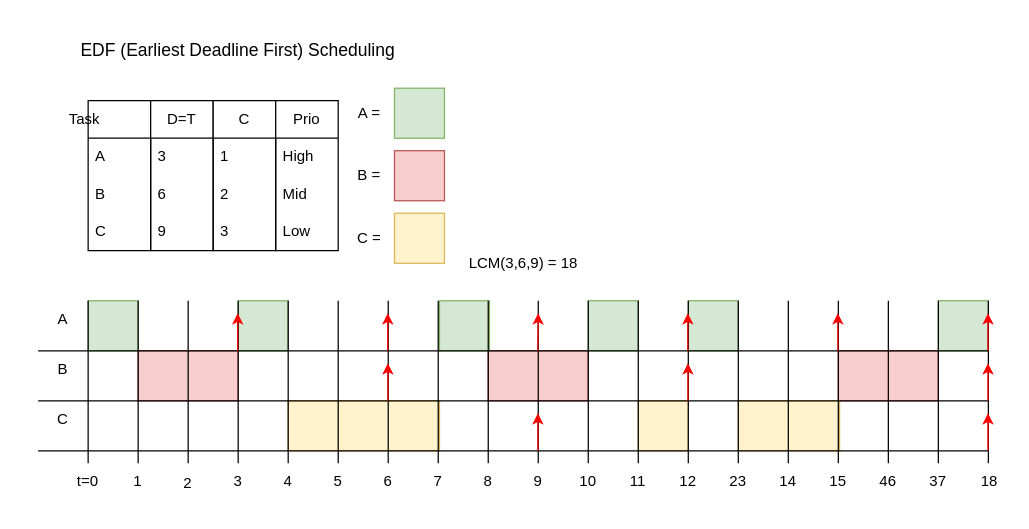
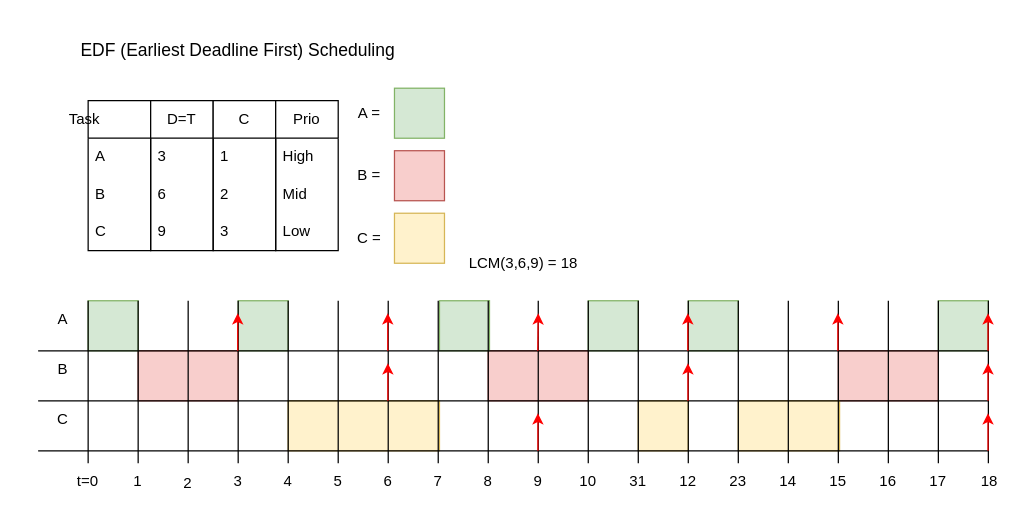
  <mxCell id="0" />
  <mxCell id="1" parent="0" />
  <mxCell id="2" value="" style="whiteSpace=wrap;html=1;aspect=fixed;fillColor=#d5e8d4;strokeColor=#82b366;" vertex="1" parent="1"><mxGeometry x="750" y="240" width="40" height="40" as="geometry" /></mxCell>
  <mxCell id="3" value="" style="rounded=0;whiteSpace=wrap;html=1;fillColor=#f8cecc;strokeColor=#b85450;" vertex="1" parent="1"><mxGeometry x="670" y="280" width="80" height="40" as="geometry" /></mxCell>
  <mxCell id="4" value="" style="rounded=0;whiteSpace=wrap;html=1;fillColor=#fff2cc;strokeColor=#d6b656;" vertex="1" parent="1"><mxGeometry x="590" y="320" width="81" height="40" as="geometry" /></mxCell>
  <mxCell id="5" value="" style="whiteSpace=wrap;html=1;aspect=fixed;fillColor=#d5e8d4;strokeColor=#82b366;" vertex="1" parent="1"><mxGeometry x="550" y="240" width="40" height="40" as="geometry" /></mxCell>
  <mxCell id="6" value="" style="whiteSpace=wrap;html=1;aspect=fixed;fillColor=#fff2cc;strokeColor=#d6b656;" vertex="1" parent="1"><mxGeometry x="510" y="320" width="40" height="40" as="geometry" /></mxCell>
  <mxCell id="7" value="" style="whiteSpace=wrap;html=1;aspect=fixed;fillColor=#d5e8d4;strokeColor=#82b366;" vertex="1" parent="1"><mxGeometry x="470" y="240" width="40" height="40" as="geometry" /></mxCell>
  <mxCell id="8" value="" style="rounded=0;whiteSpace=wrap;html=1;fillColor=#f8cecc;strokeColor=#b85450;" vertex="1" parent="1"><mxGeometry x="390" y="280" width="80" height="40" as="geometry" /></mxCell>
  <mxCell id="9" value="" style="whiteSpace=wrap;html=1;aspect=fixed;fillColor=#d5e8d4;strokeColor=#82b366;" vertex="1" parent="1"><mxGeometry x="351" y="240" width="40" height="40" as="geometry" /></mxCell>
  <mxCell id="10" value="" style="rounded=0;whiteSpace=wrap;html=1;fillColor=#fff2cc;strokeColor=#d6b656;" vertex="1" parent="1"><mxGeometry x="230" y="320" width="121" height="40" as="geometry" /></mxCell>
  <mxCell id="11" value="" style="whiteSpace=wrap;html=1;aspect=fixed;fillColor=#d5e8d4;strokeColor=#82b366;" vertex="1" parent="1"><mxGeometry x="190" y="240" width="40" height="40" as="geometry" /></mxCell>
  <mxCell id="12" value="" style="rounded=0;whiteSpace=wrap;html=1;fillColor=#f8cecc;strokeColor=#b85450;" vertex="1" parent="1"><mxGeometry x="110" y="280" width="80" height="40" as="geometry" /></mxCell>
  <mxCell id="13" value="" style="whiteSpace=wrap;html=1;aspect=fixed;fillColor=#d5e8d4;strokeColor=#82b366;" parent="1" vertex="1"><mxGeometry x="70" y="240" width="40" height="40" as="geometry" /></mxCell>
  <mxCell id="14" value="" style="endArrow=none;html=1;rounded=0;" parent="1" edge="1"><mxGeometry width="50" height="50" relative="1" as="geometry"><mxPoint x="70" y="370" as="sourcePoint" /><mxPoint x="70" y="240" as="targetPoint" /><Array as="points" /></mxGeometry></mxCell>
  <mxCell id="15" value="" style="endArrow=none;html=1;rounded=0;" parent="1" edge="1"><mxGeometry width="50" height="50" relative="1" as="geometry"><mxPoint x="110" y="370" as="sourcePoint" /><mxPoint x="110" y="240" as="targetPoint" /><Array as="points" /></mxGeometry></mxCell>
  <mxCell id="16" value="" style="endArrow=none;html=1;rounded=0;" parent="1" edge="1"><mxGeometry width="50" height="50" relative="1" as="geometry"><mxPoint x="150" y="370" as="sourcePoint" /><mxPoint x="150" y="240" as="targetPoint" /><Array as="points" /></mxGeometry></mxCell>
  <mxCell id="17" value="" style="endArrow=none;html=1;rounded=0;" parent="1" edge="1"><mxGeometry width="50" height="50" relative="1" as="geometry"><mxPoint x="190" y="370" as="sourcePoint" /><mxPoint x="190" y="240" as="targetPoint" /><Array as="points" /></mxGeometry></mxCell>
  <mxCell id="18" value="" style="endArrow=none;html=1;rounded=0;" parent="1" edge="1"><mxGeometry width="50" height="50" relative="1" as="geometry"><mxPoint x="230" y="370" as="sourcePoint" /><mxPoint x="230" y="240" as="targetPoint" /><Array as="points" /></mxGeometry></mxCell>
  <mxCell id="19" value="" style="endArrow=none;html=1;rounded=0;" parent="1" edge="1"><mxGeometry width="50" height="50" relative="1" as="geometry"><mxPoint x="270" y="370" as="sourcePoint" /><mxPoint x="270" y="240" as="targetPoint" /><Array as="points" /></mxGeometry></mxCell>
  <mxCell id="20" value="" style="endArrow=none;html=1;rounded=0;" parent="1" edge="1"><mxGeometry width="50" height="50" relative="1" as="geometry"><mxPoint x="310" y="370" as="sourcePoint" /><mxPoint x="310" y="240" as="targetPoint" /><Array as="points" /></mxGeometry></mxCell>
  <mxCell id="21" value="" style="endArrow=none;html=1;rounded=0;" parent="1" edge="1"><mxGeometry width="50" height="50" relative="1" as="geometry"><mxPoint x="350" y="370" as="sourcePoint" /><mxPoint x="350" y="240" as="targetPoint" /><Array as="points" /></mxGeometry></mxCell>
  <mxCell id="22" value="" style="endArrow=none;html=1;rounded=0;" parent="1" edge="1"><mxGeometry width="50" height="50" relative="1" as="geometry"><mxPoint x="390" y="370" as="sourcePoint" /><mxPoint x="390" y="240" as="targetPoint" /><Array as="points" /></mxGeometry></mxCell>
  <mxCell id="23" value="" style="endArrow=none;html=1;rounded=0;" parent="1" edge="1"><mxGeometry width="50" height="50" relative="1" as="geometry"><mxPoint x="430" y="370" as="sourcePoint" /><mxPoint x="430" y="240" as="targetPoint" /><Array as="points" /></mxGeometry></mxCell>
  <mxCell id="24" value="" style="endArrow=none;html=1;rounded=0;" parent="1" edge="1"><mxGeometry width="50" height="50" relative="1" as="geometry"><mxPoint x="470" y="370" as="sourcePoint" /><mxPoint x="470" y="240" as="targetPoint" /><Array as="points" /></mxGeometry></mxCell>
  <mxCell id="25" value="" style="endArrow=none;html=1;rounded=0;" parent="1" edge="1"><mxGeometry width="50" height="50" relative="1" as="geometry"><mxPoint x="510" y="370" as="sourcePoint" /><mxPoint x="510" y="240" as="targetPoint" /><Array as="points" /></mxGeometry></mxCell>
  <mxCell id="26" value="" style="endArrow=none;html=1;rounded=0;" parent="1" edge="1"><mxGeometry width="50" height="50" relative="1" as="geometry"><mxPoint x="550" y="370" as="sourcePoint" /><mxPoint x="550" y="240" as="targetPoint" /><Array as="points" /></mxGeometry></mxCell>
  <mxCell id="27" value="" style="endArrow=none;html=1;rounded=0;" parent="1" edge="1"><mxGeometry width="50" height="50" relative="1" as="geometry"><mxPoint x="590" y="370" as="sourcePoint" /><mxPoint x="590" y="240" as="targetPoint" /><Array as="points" /></mxGeometry></mxCell>
  <mxCell id="28" value="" style="endArrow=none;html=1;rounded=0;" parent="1" edge="1"><mxGeometry width="50" height="50" relative="1" as="geometry"><mxPoint x="630" y="370" as="sourcePoint" /><mxPoint x="630" y="240" as="targetPoint" /><Array as="points" /></mxGeometry></mxCell>
  <mxCell id="29" value="" style="endArrow=none;html=1;rounded=0;" parent="1" edge="1"><mxGeometry width="50" height="50" relative="1" as="geometry"><mxPoint x="670" y="370" as="sourcePoint" /><mxPoint x="670" y="240" as="targetPoint" /><Array as="points" /></mxGeometry></mxCell>
  <mxCell id="30" value="" style="endArrow=none;html=1;rounded=0;" parent="1" edge="1"><mxGeometry width="50" height="50" relative="1" as="geometry"><mxPoint x="710" y="370" as="sourcePoint" /><mxPoint x="710" y="240" as="targetPoint" /><Array as="points" /></mxGeometry></mxCell>
  <mxCell id="31" value="" style="endArrow=none;html=1;rounded=0;" parent="1" edge="1"><mxGeometry width="50" height="50" relative="1" as="geometry"><mxPoint x="750" y="370" as="sourcePoint" /><mxPoint x="750" y="240" as="targetPoint" /><Array as="points" /></mxGeometry></mxCell>
  <mxCell id="32" value="" style="endArrow=none;html=1;rounded=0;" parent="1" edge="1"><mxGeometry width="50" height="50" relative="1" as="geometry"><mxPoint x="790" y="370" as="sourcePoint" /><mxPoint x="790" y="240" as="targetPoint" /><Array as="points" /></mxGeometry></mxCell>
  <mxCell id="33" value="A" style="text;html=1;strokeColor=none;fillColor=none;align=center;verticalAlign=middle;whiteSpace=wrap;rounded=0;" parent="1" vertex="1"><mxGeometry x="20" y="240" width="60" height="30" as="geometry" /></mxCell>
  <mxCell id="34" value="B" style="text;html=1;strokeColor=none;fillColor=none;align=center;verticalAlign=middle;whiteSpace=wrap;rounded=0;" parent="1" vertex="1"><mxGeometry x="20" y="280" width="60" height="30" as="geometry" /></mxCell>
  <mxCell id="35" value="C" style="text;html=1;strokeColor=none;fillColor=none;align=center;verticalAlign=middle;whiteSpace=wrap;rounded=0;" parent="1" vertex="1"><mxGeometry x="20" y="320" width="60" height="30" as="geometry" /></mxCell>
  <mxCell id="36" value="Task&lt;span style=&quot;white-space: pre;&quot;&gt;&#09;&lt;/span&gt;&lt;span style=&quot;white-space: pre;&quot;&gt;&#09;&lt;/span&gt;&lt;span style=&quot;white-space: pre;&quot;&gt;&#09;&lt;/span&gt;" style="swimlane;fontStyle=0;childLayout=stackLayout;horizontal=1;startSize=30;horizontalStack=0;resizeParent=1;resizeParentMax=0;resizeLast=0;collapsible=1;marginBottom=0;whiteSpace=wrap;html=1;" parent="1" vertex="1"><mxGeometry x="70" y="80" width="50" height="120" as="geometry" /></mxCell>
  <mxCell id="37" value="A" style="text;strokeColor=none;fillColor=none;align=left;verticalAlign=middle;spacingLeft=4;spacingRight=4;overflow=hidden;points=[[0,0.5],[1,0.5]];portConstraint=eastwest;rotatable=0;whiteSpace=wrap;html=1;" parent="36" vertex="1"><mxGeometry y="30" width="50" height="30" as="geometry" /></mxCell>
  <mxCell id="38" value="B" style="text;strokeColor=none;fillColor=none;align=left;verticalAlign=middle;spacingLeft=4;spacingRight=4;overflow=hidden;points=[[0,0.5],[1,0.5]];portConstraint=eastwest;rotatable=0;whiteSpace=wrap;html=1;" parent="36" vertex="1"><mxGeometry y="60" width="50" height="30" as="geometry" /></mxCell>
  <mxCell id="39" value="C" style="text;strokeColor=none;fillColor=none;align=left;verticalAlign=middle;spacingLeft=4;spacingRight=4;overflow=hidden;points=[[0,0.5],[1,0.5]];portConstraint=eastwest;rotatable=0;whiteSpace=wrap;html=1;" parent="36" vertex="1"><mxGeometry y="90" width="50" height="30" as="geometry" /></mxCell>
  <mxCell id="40" value="D=T" style="swimlane;fontStyle=0;childLayout=stackLayout;horizontal=1;startSize=30;horizontalStack=0;resizeParent=1;resizeParentMax=0;resizeLast=0;collapsible=1;marginBottom=0;whiteSpace=wrap;html=1;" parent="1" vertex="1"><mxGeometry x="120" y="80" width="50" height="120" as="geometry" /></mxCell>
  <mxCell id="41" value="3" style="text;strokeColor=none;fillColor=none;align=left;verticalAlign=middle;spacingLeft=4;spacingRight=4;overflow=hidden;points=[[0,0.5],[1,0.5]];portConstraint=eastwest;rotatable=0;whiteSpace=wrap;html=1;" parent="40" vertex="1"><mxGeometry y="30" width="50" height="30" as="geometry" /></mxCell>
  <mxCell id="42" value="6" style="text;strokeColor=none;fillColor=none;align=left;verticalAlign=middle;spacingLeft=4;spacingRight=4;overflow=hidden;points=[[0,0.5],[1,0.5]];portConstraint=eastwest;rotatable=0;whiteSpace=wrap;html=1;" parent="40" vertex="1"><mxGeometry y="60" width="50" height="30" as="geometry" /></mxCell>
  <mxCell id="43" value="9" style="text;strokeColor=none;fillColor=none;align=left;verticalAlign=middle;spacingLeft=4;spacingRight=4;overflow=hidden;points=[[0,0.5],[1,0.5]];portConstraint=eastwest;rotatable=0;whiteSpace=wrap;html=1;" parent="40" vertex="1"><mxGeometry y="90" width="50" height="30" as="geometry" /></mxCell>
  <mxCell id="44" value="C" style="swimlane;fontStyle=0;childLayout=stackLayout;horizontal=1;startSize=30;horizontalStack=0;resizeParent=1;resizeParentMax=0;resizeLast=0;collapsible=1;marginBottom=0;whiteSpace=wrap;html=1;" parent="1" vertex="1"><mxGeometry x="170" y="80" width="50" height="120" as="geometry" /></mxCell>
  <mxCell id="45" value="1" style="text;strokeColor=none;fillColor=none;align=left;verticalAlign=middle;spacingLeft=4;spacingRight=4;overflow=hidden;points=[[0,0.5],[1,0.5]];portConstraint=eastwest;rotatable=0;whiteSpace=wrap;html=1;" parent="44" vertex="1"><mxGeometry y="30" width="50" height="30" as="geometry" /></mxCell>
  <mxCell id="46" value="2" style="text;strokeColor=none;fillColor=none;align=left;verticalAlign=middle;spacingLeft=4;spacingRight=4;overflow=hidden;points=[[0,0.5],[1,0.5]];portConstraint=eastwest;rotatable=0;whiteSpace=wrap;html=1;" parent="44" vertex="1"><mxGeometry y="60" width="50" height="30" as="geometry" /></mxCell>
  <mxCell id="47" value="3" style="text;strokeColor=none;fillColor=none;align=left;verticalAlign=middle;spacingLeft=4;spacingRight=4;overflow=hidden;points=[[0,0.5],[1,0.5]];portConstraint=eastwest;rotatable=0;whiteSpace=wrap;html=1;" parent="44" vertex="1"><mxGeometry y="90" width="50" height="30" as="geometry" /></mxCell>
  <mxCell id="48" value="LCM(3,6,9) = 18&amp;nbsp;" style="text;html=1;strokeColor=none;fillColor=none;align=center;verticalAlign=middle;whiteSpace=wrap;rounded=0;" parent="1" vertex="1"><mxGeometry x="370" y="195" width="100" height="30" as="geometry" /></mxCell>
  <mxCell id="49" value="" style="whiteSpace=wrap;html=1;aspect=fixed;fillColor=#fff2cc;strokeColor=#d6b656;" parent="1" vertex="1"><mxGeometry x="315" y="170" width="40" height="40" as="geometry" /></mxCell>
  <mxCell id="50" value="" style="whiteSpace=wrap;html=1;aspect=fixed;fillColor=#f8cecc;strokeColor=#b85450;" parent="1" vertex="1"><mxGeometry x="315" y="120" width="40" height="40" as="geometry" /></mxCell>
  <mxCell id="51" value="" style="whiteSpace=wrap;html=1;aspect=fixed;fillColor=#d5e8d4;strokeColor=#82b366;" parent="1" vertex="1"><mxGeometry x="315" y="70" width="40" height="40" as="geometry" /></mxCell>
  <mxCell id="52" value="A =" style="text;html=1;strokeColor=none;fillColor=none;align=center;verticalAlign=middle;whiteSpace=wrap;rounded=0;" parent="1" vertex="1"><mxGeometry x="265" y="75" width="60" height="30" as="geometry" /></mxCell>
  <mxCell id="53" value="B =" style="text;html=1;strokeColor=none;fillColor=none;align=center;verticalAlign=middle;whiteSpace=wrap;rounded=0;" parent="1" vertex="1"><mxGeometry x="265" y="125" width="60" height="30" as="geometry" /></mxCell>
  <mxCell id="54" value="C =" style="text;html=1;strokeColor=none;fillColor=none;align=center;verticalAlign=middle;whiteSpace=wrap;rounded=0;" parent="1" vertex="1"><mxGeometry x="265" y="175" width="60" height="30" as="geometry" /></mxCell>
  <mxCell id="55" value="Prio" style="swimlane;fontStyle=0;childLayout=stackLayout;horizontal=1;startSize=30;horizontalStack=0;resizeParent=1;resizeParentMax=0;resizeLast=0;collapsible=1;marginBottom=0;whiteSpace=wrap;html=1;" parent="1" vertex="1"><mxGeometry x="220" y="80" width="50" height="120" as="geometry"><mxRectangle x="230" y="80" width="60" height="30" as="alternateBounds" /></mxGeometry></mxCell>
  <mxCell id="56" value="High" style="text;strokeColor=none;fillColor=none;align=left;verticalAlign=middle;spacingLeft=4;spacingRight=4;overflow=hidden;points=[[0,0.5],[1,0.5]];portConstraint=eastwest;rotatable=0;whiteSpace=wrap;html=1;" parent="55" vertex="1"><mxGeometry y="30" width="50" height="30" as="geometry" /></mxCell>
  <mxCell id="57" value="Mid" style="text;strokeColor=none;fillColor=none;align=left;verticalAlign=middle;spacingLeft=4;spacingRight=4;overflow=hidden;points=[[0,0.5],[1,0.5]];portConstraint=eastwest;rotatable=0;whiteSpace=wrap;html=1;" parent="55" vertex="1"><mxGeometry y="60" width="50" height="30" as="geometry" /></mxCell>
  <mxCell id="58" value="Low" style="text;strokeColor=none;fillColor=none;align=left;verticalAlign=middle;spacingLeft=4;spacingRight=4;overflow=hidden;points=[[0,0.5],[1,0.5]];portConstraint=eastwest;rotatable=0;whiteSpace=wrap;html=1;" parent="55" vertex="1"><mxGeometry y="90" width="50" height="30" as="geometry" /></mxCell>
  <mxCell id="59" value="&lt;font style=&quot;font-size: 14px;&quot;&gt;EDF (Earliest Deadline First) Scheduling&lt;/font&gt;" style="text;html=1;strokeColor=none;fillColor=none;align=center;verticalAlign=middle;whiteSpace=wrap;rounded=0;" parent="1" vertex="1"><mxGeometry x="55" y="20" width="270" height="40" as="geometry" /></mxCell>
  <mxCell id="60" value="t=0" style="text;html=1;strokeColor=none;fillColor=none;align=center;verticalAlign=middle;whiteSpace=wrap;rounded=0;" parent="1" vertex="1"><mxGeometry x="50" y="370" width="40" height="30" as="geometry" /></mxCell>
  <mxCell id="61" value="1" style="text;html=1;strokeColor=none;fillColor=none;align=center;verticalAlign=middle;whiteSpace=wrap;rounded=0;" parent="1" vertex="1"><mxGeometry x="100" y="370" width="20" height="30" as="geometry" /></mxCell>
  <mxCell id="62" value="2" style="text;html=1;strokeColor=none;fillColor=none;align=center;verticalAlign=middle;whiteSpace=wrap;rounded=0;" parent="1" vertex="1"><mxGeometry x="140" y="371" width="20" height="30" as="geometry" /></mxCell>
  <mxCell id="63" value="3" style="text;html=1;strokeColor=none;fillColor=none;align=center;verticalAlign=middle;whiteSpace=wrap;rounded=0;" parent="1" vertex="1"><mxGeometry x="180" y="370" width="20" height="30" as="geometry" /></mxCell>
  <mxCell id="64" value="4" style="text;html=1;strokeColor=none;fillColor=none;align=center;verticalAlign=middle;whiteSpace=wrap;rounded=0;" parent="1" vertex="1"><mxGeometry x="220" y="370" width="20" height="30" as="geometry" /></mxCell>
  <mxCell id="65" value="5" style="text;html=1;strokeColor=none;fillColor=none;align=center;verticalAlign=middle;whiteSpace=wrap;rounded=0;" parent="1" vertex="1"><mxGeometry x="260" y="370" width="20" height="30" as="geometry" /></mxCell>
  <mxCell id="66" value="6" style="text;html=1;strokeColor=none;fillColor=none;align=center;verticalAlign=middle;whiteSpace=wrap;rounded=0;" parent="1" vertex="1"><mxGeometry x="300" y="370" width="20" height="30" as="geometry" /></mxCell>
  <mxCell id="67" value="7" style="text;html=1;strokeColor=none;fillColor=none;align=center;verticalAlign=middle;whiteSpace=wrap;rounded=0;" parent="1" vertex="1"><mxGeometry x="340" y="370" width="20" height="30" as="geometry" /></mxCell>
  <mxCell id="68" value="8" style="text;html=1;strokeColor=none;fillColor=none;align=center;verticalAlign=middle;whiteSpace=wrap;rounded=0;" parent="1" vertex="1"><mxGeometry x="380" y="370" width="20" height="30" as="geometry" /></mxCell>
  <mxCell id="69" value="9" style="text;html=1;strokeColor=none;fillColor=none;align=center;verticalAlign=middle;whiteSpace=wrap;rounded=0;" parent="1" vertex="1"><mxGeometry x="420" y="370" width="20" height="30" as="geometry" /></mxCell>
  <mxCell id="70" value="10" style="text;html=1;strokeColor=none;fillColor=none;align=center;verticalAlign=middle;whiteSpace=wrap;rounded=0;" parent="1" vertex="1"><mxGeometry x="460" y="370" width="20" height="30" as="geometry" /></mxCell>
- <mxCell id="71" value="11" style="text;html=1;strokeColor=none;fillColor=none;align=center;verticalAlign=middle;whiteSpace=wrap;rounded=0;" parent="1" vertex="1"><mxGeometry x="500" y="370" width="20" height="30" as="geometry" /></mxCell>
+ <mxCell id="71" value="31" style="text;html=1;strokeColor=none;fillColor=none;align=center;verticalAlign=middle;whiteSpace=wrap;rounded=0;" parent="1" vertex="1"><mxGeometry x="500" y="370" width="20" height="30" as="geometry" /></mxCell>
  <mxCell id="72" value="12" style="text;html=1;strokeColor=none;fillColor=none;align=center;verticalAlign=middle;whiteSpace=wrap;rounded=0;" parent="1" vertex="1"><mxGeometry x="540" y="370" width="20" height="30" as="geometry" /></mxCell>
  <mxCell id="73" value="23" style="text;html=1;strokeColor=none;fillColor=none;align=center;verticalAlign=middle;whiteSpace=wrap;rounded=0;" parent="1" vertex="1"><mxGeometry x="580" y="370" width="20" height="30" as="geometry" /></mxCell>
  <mxCell id="74" value="14" style="text;html=1;strokeColor=none;fillColor=none;align=center;verticalAlign=middle;whiteSpace=wrap;rounded=0;" parent="1" vertex="1"><mxGeometry x="620" y="370" width="20" height="30" as="geometry" /></mxCell>
  <mxCell id="75" value="15" style="text;html=1;strokeColor=none;fillColor=none;align=center;verticalAlign=middle;whiteSpace=wrap;rounded=0;" parent="1" vertex="1"><mxGeometry x="660" y="370" width="20" height="30" as="geometry" /></mxCell>
- <mxCell id="76" value="46" style="text;html=1;strokeColor=none;fillColor=none;align=center;verticalAlign=middle;whiteSpace=wrap;rounded=0;" parent="1" vertex="1"><mxGeometry x="700" y="370" width="20" height="30" as="geometry" /></mxCell>
- <mxCell id="77" value="37" style="text;html=1;strokeColor=none;fillColor=none;align=center;verticalAlign=middle;whiteSpace=wrap;rounded=0;" parent="1" vertex="1"><mxGeometry x="740" y="370" width="20" height="30" as="geometry" /></mxCell>
+ <mxCell id="76" value="16" style="text;html=1;strokeColor=none;fillColor=none;align=center;verticalAlign=middle;whiteSpace=wrap;rounded=0;" parent="1" vertex="1"><mxGeometry x="700" y="370" width="20" height="30" as="geometry" /></mxCell>
+ <mxCell id="77" value="17" style="text;html=1;strokeColor=none;fillColor=none;align=center;verticalAlign=middle;whiteSpace=wrap;rounded=0;" parent="1" vertex="1"><mxGeometry x="740" y="370" width="20" height="30" as="geometry" /></mxCell>
  <mxCell id="78" value="" style="endArrow=none;html=1;rounded=0;" parent="1" edge="1"><mxGeometry width="50" height="50" relative="1" as="geometry"><mxPoint x="30" y="280" as="sourcePoint" /><mxPoint x="790" y="280" as="targetPoint" /></mxGeometry></mxCell>
  <mxCell id="79" value="" style="endArrow=none;html=1;rounded=0;" parent="1" edge="1"><mxGeometry width="50" height="50" relative="1" as="geometry"><mxPoint x="30" y="320" as="sourcePoint" /><mxPoint x="790" y="320" as="targetPoint" /></mxGeometry></mxCell>
  <mxCell id="80" value="" style="endArrow=none;html=1;rounded=0;" parent="1" edge="1"><mxGeometry width="50" height="50" relative="1" as="geometry"><mxPoint x="30" y="360" as="sourcePoint" /><mxPoint x="790" y="360" as="targetPoint" /></mxGeometry></mxCell>
  <mxCell id="81" value="" style="endArrow=classic;html=1;rounded=0;strokeColor=#FF0000;" parent="1" edge="1"><mxGeometry width="50" height="50" relative="1" as="geometry"><mxPoint x="189.64" y="280" as="sourcePoint" /><mxPoint x="189.64" y="250" as="targetPoint" /></mxGeometry></mxCell>
  <mxCell id="82" value="" style="endArrow=classic;html=1;rounded=0;strokeColor=#FF0000;" parent="1" edge="1"><mxGeometry width="50" height="50" relative="1" as="geometry"><mxPoint x="309.64" y="280" as="sourcePoint" /><mxPoint x="309.64" y="250" as="targetPoint" /></mxGeometry></mxCell>
  <mxCell id="83" value="" style="endArrow=classic;html=1;rounded=0;strokeColor=#FF0000;" parent="1" edge="1"><mxGeometry width="50" height="50" relative="1" as="geometry"><mxPoint x="429.64" y="280" as="sourcePoint" /><mxPoint x="430" y="250" as="targetPoint" /></mxGeometry></mxCell>
  <mxCell id="84" value="" style="endArrow=classic;html=1;rounded=0;strokeColor=#FF0000;" parent="1" edge="1"><mxGeometry width="50" height="50" relative="1" as="geometry"><mxPoint x="549.64" y="280" as="sourcePoint" /><mxPoint x="549.64" y="250" as="targetPoint" /></mxGeometry></mxCell>
  <mxCell id="85" value="" style="endArrow=classic;html=1;rounded=0;strokeColor=#FF0000;" parent="1" edge="1"><mxGeometry width="50" height="50" relative="1" as="geometry"><mxPoint x="669.64" y="280" as="sourcePoint" /><mxPoint x="669.64" y="250" as="targetPoint" /></mxGeometry></mxCell>
  <mxCell id="86" value="" style="endArrow=classic;html=1;rounded=0;strokeColor=#FF0000;" parent="1" edge="1"><mxGeometry width="50" height="50" relative="1" as="geometry"><mxPoint x="789.74" y="280" as="sourcePoint" /><mxPoint x="789.74" y="250" as="targetPoint" /></mxGeometry></mxCell>
  <mxCell id="87" value="" style="endArrow=classic;html=1;rounded=0;strokeColor=#FF0000;" parent="1" edge="1"><mxGeometry width="50" height="50" relative="1" as="geometry"><mxPoint x="309.73" y="320" as="sourcePoint" /><mxPoint x="309.73" y="290" as="targetPoint" /></mxGeometry></mxCell>
  <mxCell id="88" value="" style="endArrow=classic;html=1;rounded=0;strokeColor=#FF0000;" parent="1" edge="1"><mxGeometry width="50" height="50" relative="1" as="geometry"><mxPoint x="549.73" y="320" as="sourcePoint" /><mxPoint x="549.73" y="290" as="targetPoint" /></mxGeometry></mxCell>
  <mxCell id="89" value="" style="endArrow=classic;html=1;rounded=0;strokeColor=#FF0000;" parent="1" edge="1"><mxGeometry width="50" height="50" relative="1" as="geometry"><mxPoint x="789.73" y="320" as="sourcePoint" /><mxPoint x="789.73" y="290" as="targetPoint" /></mxGeometry></mxCell>
  <mxCell id="90" value="" style="endArrow=classic;html=1;rounded=0;strokeColor=#FF0000;" parent="1" edge="1"><mxGeometry width="50" height="50" relative="1" as="geometry"><mxPoint x="429.73" y="360" as="sourcePoint" /><mxPoint x="429.73" y="330" as="targetPoint" /></mxGeometry></mxCell>
  <mxCell id="91" value="" style="endArrow=classic;html=1;rounded=0;strokeColor=#FF0000;" parent="1" edge="1"><mxGeometry width="50" height="50" relative="1" as="geometry"><mxPoint x="789.73" y="360" as="sourcePoint" /><mxPoint x="789.73" y="330" as="targetPoint" /></mxGeometry></mxCell>
  <mxCell id="92" value="18" style="text;html=1;strokeColor=none;fillColor=none;align=center;verticalAlign=middle;whiteSpace=wrap;rounded=0;" vertex="1" parent="1"><mxGeometry x="781" y="370" width="20" height="30" as="geometry" /></mxCell>
